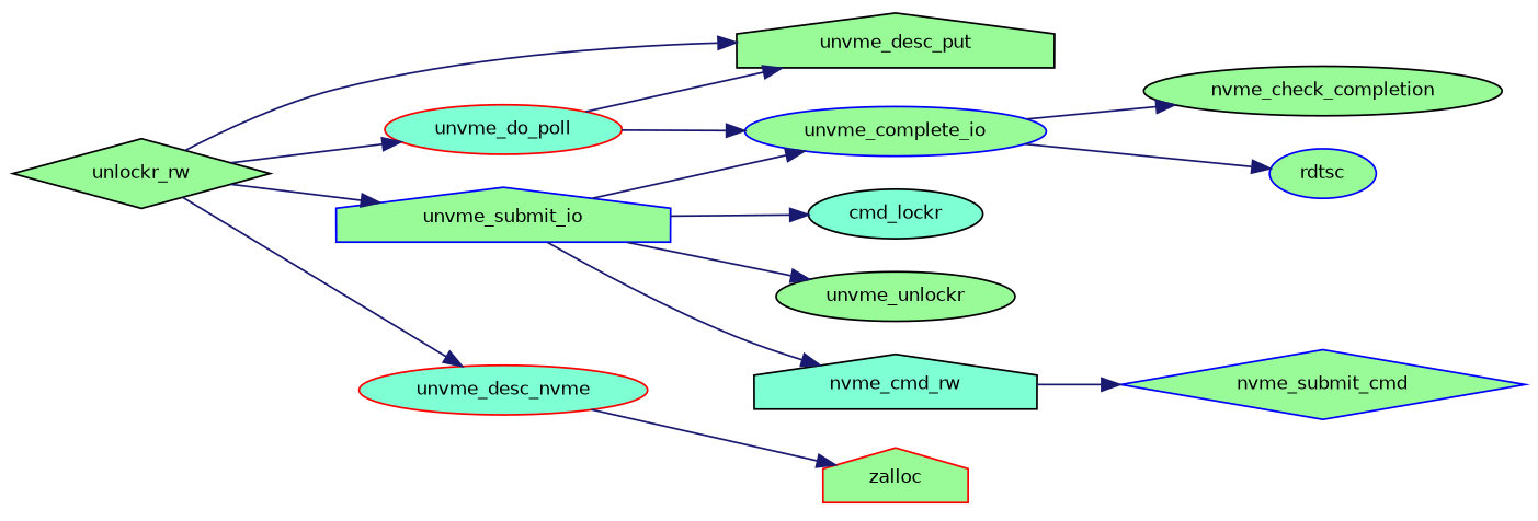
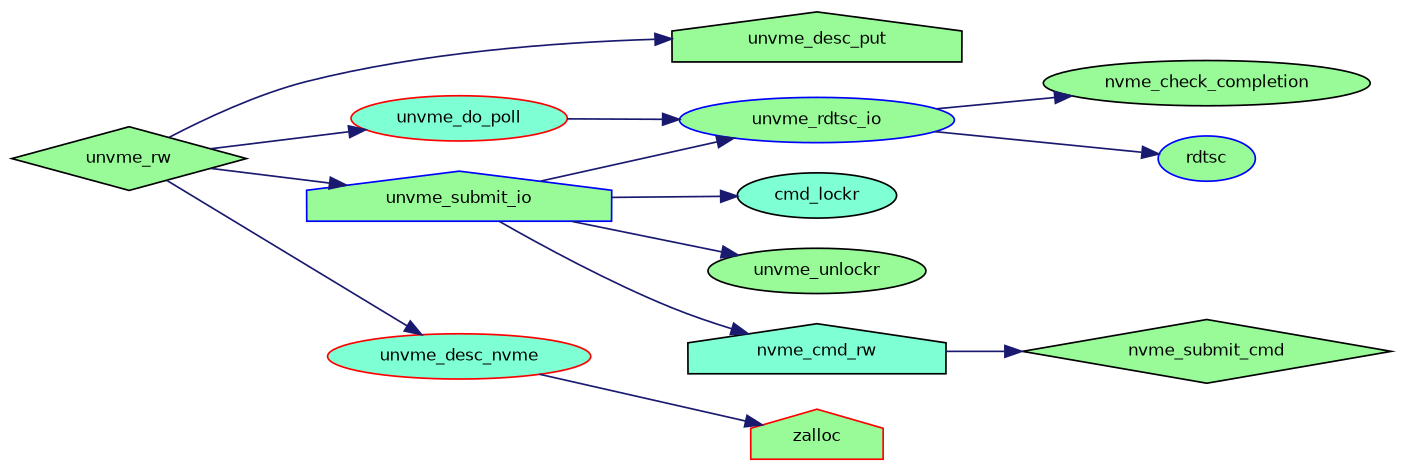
  digraph {
    rankdir=LR
    node [color=black fillcolor=palegreen fontname=Helvetica fontsize=10 shape=ellipse style=filled]
    edge [color=midnightblue fontname=Helvetica fontsize=10 labelfontname=Helvetica labelfontsize=10 style=solid]
-   n1 [height=0.2 label=unlockr_rw shape=diamond width=0.4]
+   n1 [height=0.2 label=unvme_rw shape=diamond width=0.4]
    n2 [color=red fillcolor=aquamarine height=0.2 label=unvme_do_poll width=0.4]
    n3 [color=red fillcolor=aquamarine height=0.2 label=unvme_desc_nvme width=0.4]
    n4 [color=blue height=0.2 label=unvme_submit_io shape=house width=0.4]
    n5 [height=0.2 label=unvme_desc_put shape=house width=0.4]
-   n6 [color=blue height=0.2 label=unvme_complete_io width=0.4]
+   n6 [color=blue height=0.2 label=unvme_rdtsc_io width=0.4]
    n7 [color=red height=0.2 label=zalloc shape=house width=0.4]
    n8 [fillcolor=aquamarine height=0.2 label=cmd_lockr width=0.4]
    n9 [height=0.2 label=unvme_unlockr width=0.4]
    n10 [fillcolor=aquamarine height=0.2 label=nvme_cmd_rw shape=house width=0.4]
    n11 [height=0.2 label=nvme_check_completion width=0.4]
    n12 [color=blue height=0.2 label=rdtsc width=0.4]
-   n13 [color=blue height=0.2 label=nvme_submit_cmd shape=diamond width=0.4]
+   n13 [height=0.2 label=nvme_submit_cmd shape=diamond width=0.4]
    n1 -> n2
    n1 -> n3
    n1 -> n4
    n1 -> n5
-   n2 -> n5
    n2 -> n6
    n3 -> n7
    n4 -> n6
    n4 -> n8
    n4 -> n9
    n4 -> n10
    n6 -> n11
    n6 -> n12
    n10 -> n13
  }
